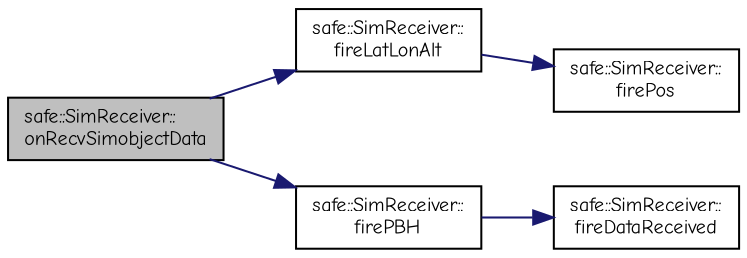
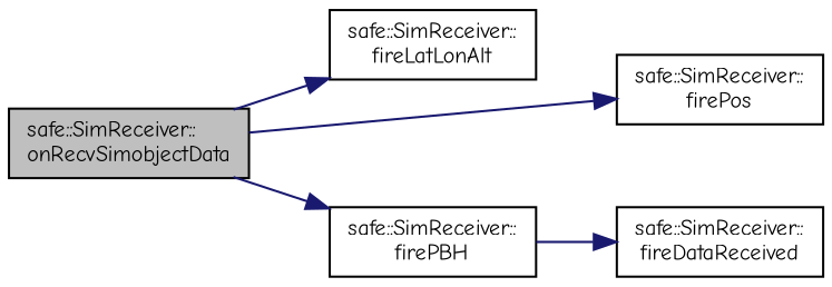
  digraph {
    fontname="Comic Neue"
    rankdir=LR
    node [color=black fontname="Comic Neue" fontsize=10 shape=record]
    edge [color=midnightblue fontname="Comic Neue" fontsize=10 labelfontname=FreeSans labelfontsize=10 style=solid]
    n1 [fillcolor=grey75 fontcolor=black height=0.2 label="safe::SimReceiver::\lonRecvSimobjectData" style=filled width=0.4]
    n2 [height=0.2 label="safe::SimReceiver::\lfireLatLonAlt" width=0.4]
    n3 [height=0.2 label="safe::SimReceiver::\lfirePBH" width=0.4]
    n4 [height=0.2 label="safe::SimReceiver::\lfirePos" width=0.4]
    n5 [height=0.2 label="safe::SimReceiver::\lfireDataReceived" width=0.4]
    n1 -> n2
    n1 -> n3
-   n2 -> n4
+   n1 -> n4
    n3 -> n5
  }
